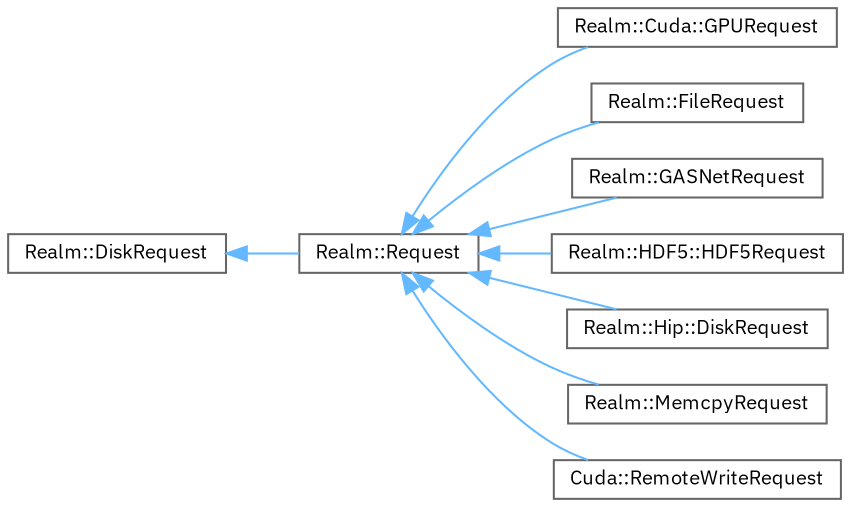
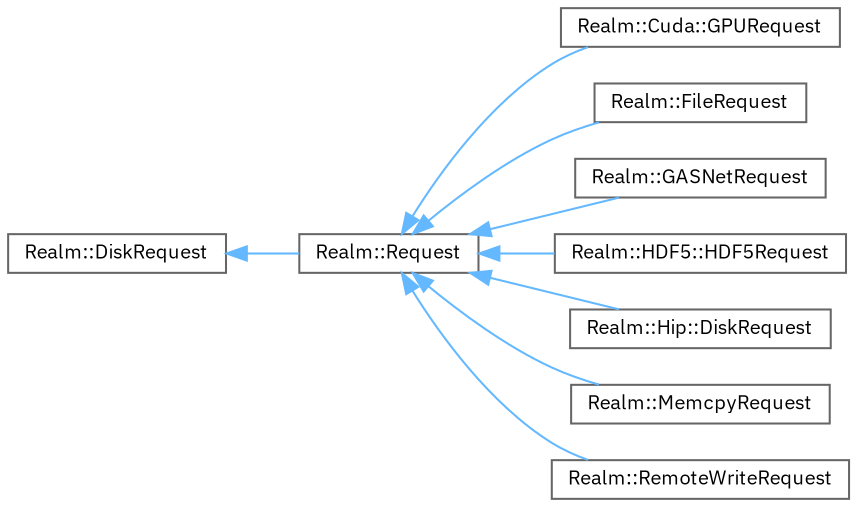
  digraph {
    fontname="IBM Plex Sans"
    rankdir=LR
    node [color=grey40 fillcolor=white fontname="IBM Plex Sans" fontsize=10 shape=box style=filled]
    edge [color=steelblue1 dir=back fontname="IBM Plex Sans" fontsize=10 labelfontname=Helvetica labelfontsize=10 style=solid]
    n1 [height=0.2 label="Realm::Request" width=0.4]
    n2 [height=0.2 label="Realm::Cuda::GPURequest" width=0.4]
    n3 [height=0.2 label="Realm::FileRequest" width=0.4]
    n4 [height=0.2 label="Realm::GASNetRequest" width=0.4]
    n5 [height=0.2 label="Realm::HDF5::HDF5Request" width=0.4]
    n6 [height=0.2 label="Realm::Hip::DiskRequest" width=0.4]
    n7 [height=0.2 label="Realm::MemcpyRequest" width=0.4]
-   n8 [height=0.2 label="Cuda::RemoteWriteRequest" width=0.4]
+   n8 [height=0.2 label="Realm::RemoteWriteRequest" width=0.4]
    n9 [height=0.2 label="Realm::DiskRequest" width=0.4]
    n1 -> n2
    n1 -> n3
    n1 -> n4
    n1 -> n5
    n1 -> n6
    n1 -> n7
    n1 -> n8
    n9 -> n1
  }
